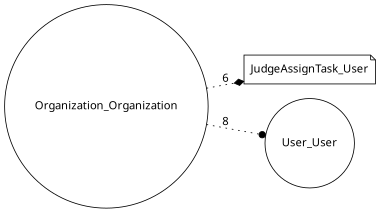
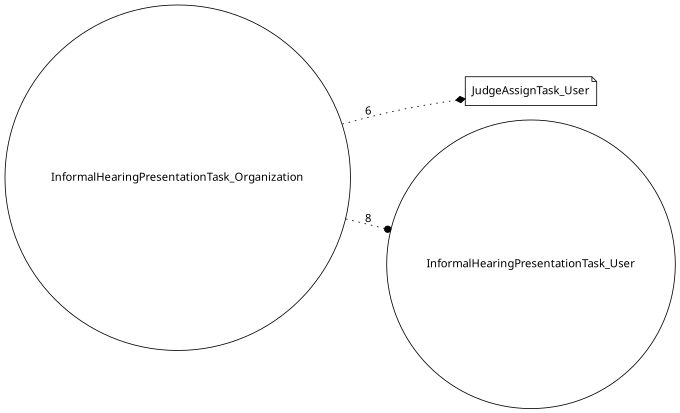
  digraph {
    fontname="Noto Sans"
    rankdir=LR
    node [fontname="Noto Sans" shape=circle]
    edge [fontname="Noto Sans" style=dotted]
    JudgeAssignTask_User [shape=note]
-   InformalHearingPresentationTask_Organization [label=Organization_Organization]
-   InformalHearingPresentationTask_User [label=User_User]
+   InformalHearingPresentationTask_Organization
+   InformalHearingPresentationTask_User
    InformalHearingPresentationTask_Organization -> JudgeAssignTask_User [arrowhead=diamond label=6]
    InformalHearingPresentationTask_Organization -> InformalHearingPresentationTask_User [arrowhead=dot label=8]
  }
